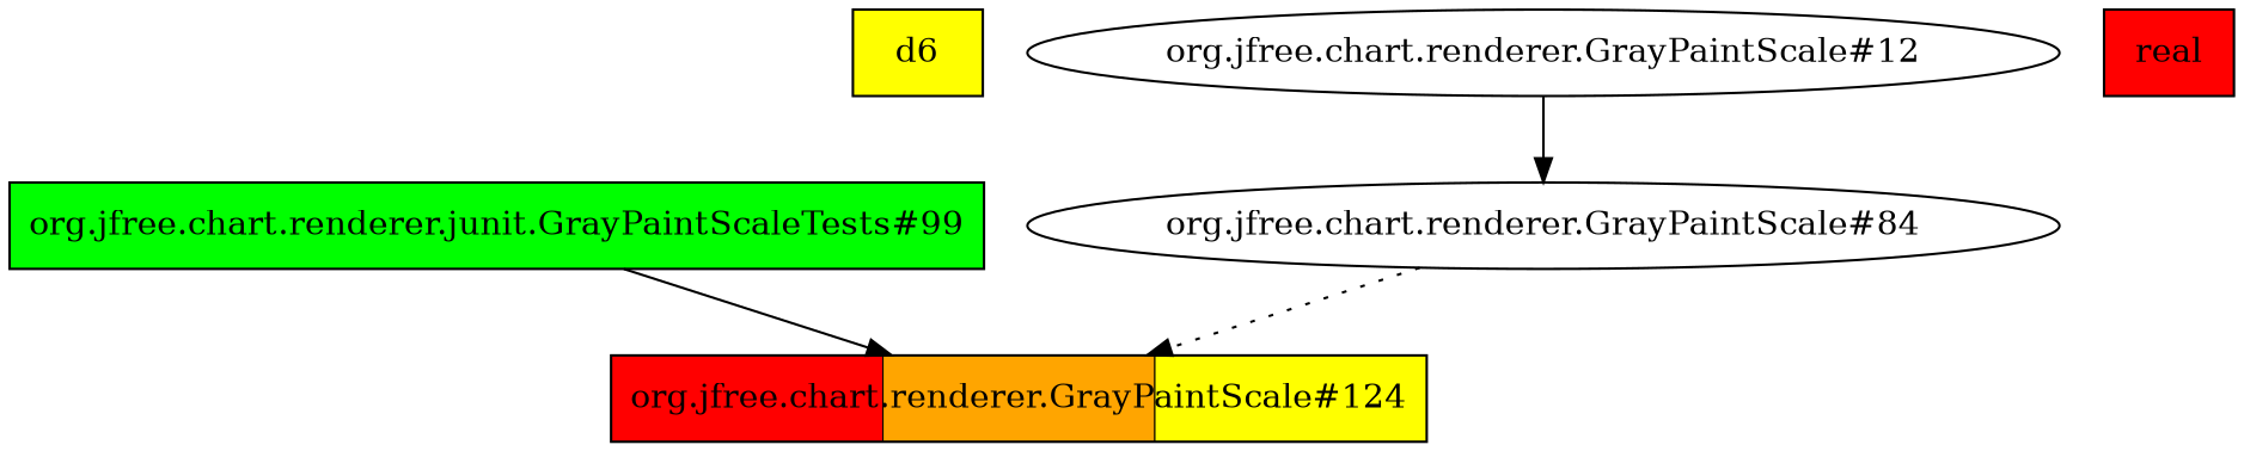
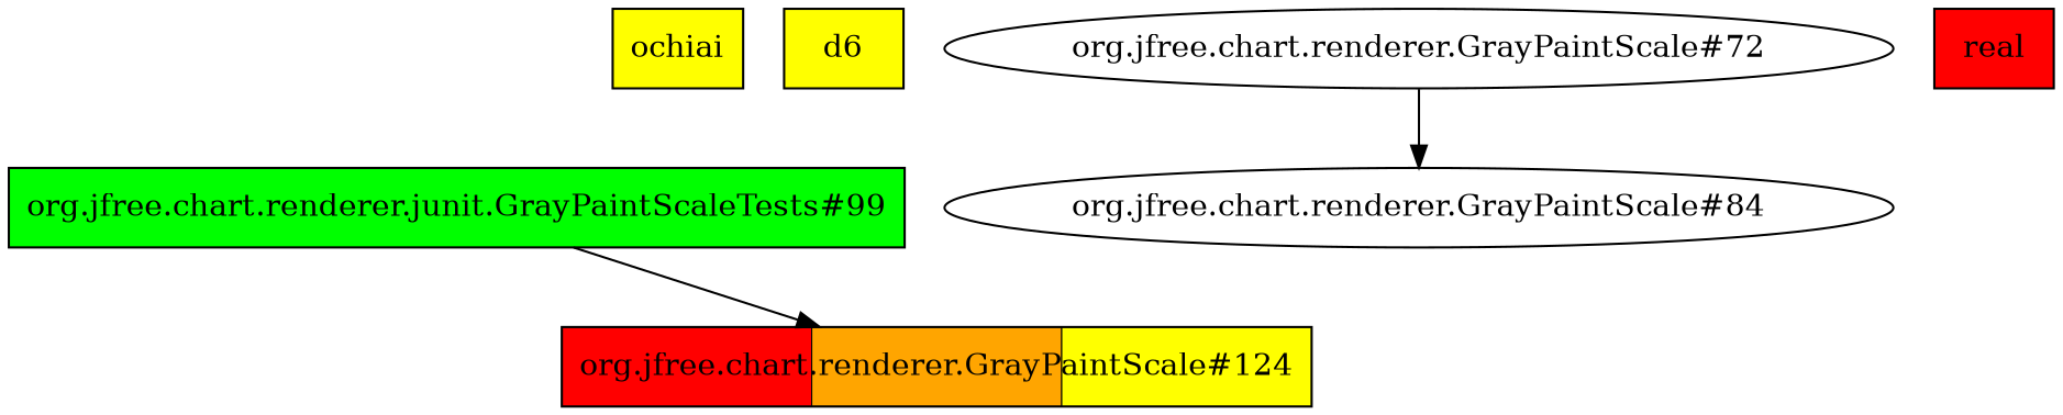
  digraph {
    node [shape=box style=striped]
+   ochiai [fillcolor=yellow]
    n2 [fillcolor=yellow label=d6]
    "org.jfree.chart.renderer.junit.GrayPaintScaleTests#99" [fillcolor=green]
    "org.jfree.chart.renderer.GrayPaintScale#124" [fillcolor="red:orange:yellow"]
-   "org.jfree.chart.renderer.GrayPaintScale#72" [label="org.jfree.chart.renderer.GrayPaintScale#12" shape="" style=""]
+   "org.jfree.chart.renderer.GrayPaintScale#72" [shape="" style=""]
    "org.jfree.chart.renderer.GrayPaintScale#84" [shape="" style=""]
    real [fillcolor=red]
    "org.jfree.chart.renderer.junit.GrayPaintScaleTests#99" -> "org.jfree.chart.renderer.GrayPaintScale#124"
    "org.jfree.chart.renderer.GrayPaintScale#72" -> "org.jfree.chart.renderer.GrayPaintScale#84"
-   "org.jfree.chart.renderer.GrayPaintScale#84" -> "org.jfree.chart.renderer.GrayPaintScale#124" [style=dotted]
  }
